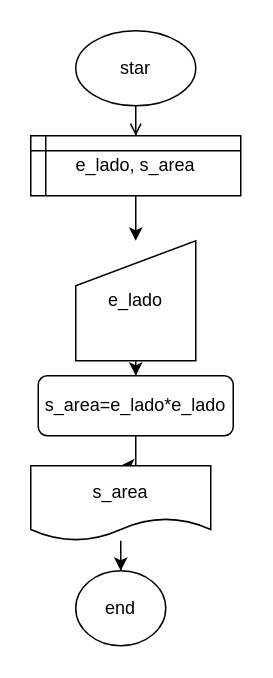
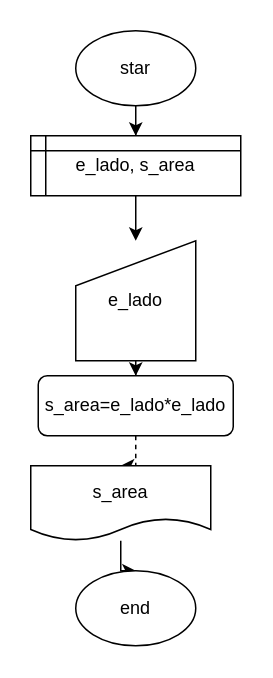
  <mxCell id="0" />
  <mxCell id="1" parent="0" />
- <mxCell id="2" style="edgeStyle=orthogonalEdgeStyle;rounded=0;orthogonalLoop=1;jettySize=auto;html=1;entryX=0.5;entryY=0;entryDx=0;entryDy=0;endArrow=open;" edge="1" parent="1" source="3" target="5"><mxGeometry relative="1" as="geometry" /></mxCell>
+ <mxCell id="2" style="edgeStyle=orthogonalEdgeStyle;rounded=0;orthogonalLoop=1;jettySize=auto;html=1;entryX=0.5;entryY=0;entryDx=0;entryDy=0;" edge="1" parent="1" source="3" target="5"><mxGeometry relative="1" as="geometry" /></mxCell>
  <mxCell id="3" value="star" style="ellipse;whiteSpace=wrap;html=1;" vertex="1" parent="1"><mxGeometry x="50" y="20" width="80" height="50" as="geometry" /></mxCell>
  <mxCell id="4" value="" style="edgeStyle=orthogonalEdgeStyle;rounded=0;orthogonalLoop=1;jettySize=auto;html=1;" edge="1" parent="1" source="5" target="7"><mxGeometry relative="1" as="geometry" /></mxCell>
  <mxCell id="5" value="e_lado, s_area" style="shape=internalStorage;whiteSpace=wrap;html=1;backgroundOutline=1;dx=10;dy=10;" vertex="1" parent="1"><mxGeometry x="20" y="90" width="140" height="40" as="geometry" /></mxCell>
  <mxCell id="6" style="edgeStyle=orthogonalEdgeStyle;rounded=0;orthogonalLoop=1;jettySize=auto;html=1;" edge="1" parent="1" source="7" target="9"><mxGeometry relative="1" as="geometry" /></mxCell>
  <mxCell id="7" value="e_lado" style="shape=manualInput;whiteSpace=wrap;html=1;" vertex="1" parent="1"><mxGeometry x="50" y="160" width="80" height="80" as="geometry" /></mxCell>
- <mxCell id="8" style="edgeStyle=orthogonalEdgeStyle;rounded=0;orthogonalLoop=1;jettySize=auto;html=1;entryX=0.5;entryY=0;entryDx=0;entryDy=0;" edge="1" parent="1" source="9" target="11"><mxGeometry relative="1" as="geometry" /></mxCell>
+ <mxCell id="8" style="edgeStyle=orthogonalEdgeStyle;rounded=0;orthogonalLoop=1;jettySize=auto;html=1;entryX=0.5;entryY=0;entryDx=0;entryDy=0;dashed=1;" edge="1" parent="1" source="9" target="11"><mxGeometry relative="1" as="geometry" /></mxCell>
  <mxCell id="9" value="s_area=e_lado*e_lado" style="rounded=1;whiteSpace=wrap;html=1;" vertex="1" parent="1"><mxGeometry x="25" y="250" width="130" height="40" as="geometry" /></mxCell>
  <mxCell id="10" style="edgeStyle=orthogonalEdgeStyle;rounded=0;orthogonalLoop=1;jettySize=auto;html=1;entryX=0.5;entryY=0;entryDx=0;entryDy=0;" edge="1" parent="1" source="11" target="12"><mxGeometry relative="1" as="geometry" /></mxCell>
  <mxCell id="11" value="s_area" style="shape=document;whiteSpace=wrap;html=1;boundedLbl=1;" vertex="1" parent="1"><mxGeometry x="20" y="310" width="120" height="50" as="geometry" /></mxCell>
- <mxCell id="12" value="end" style="ellipse;whiteSpace=wrap;html=1;" vertex="1" parent="1"><mxGeometry x="50" y="380" width="60" height="50" as="geometry" /></mxCell>
+ <mxCell id="12" value="end" style="ellipse;whiteSpace=wrap;html=1;" vertex="1" parent="1"><mxGeometry x="50" y="380" width="80" height="50" as="geometry" /></mxCell>
